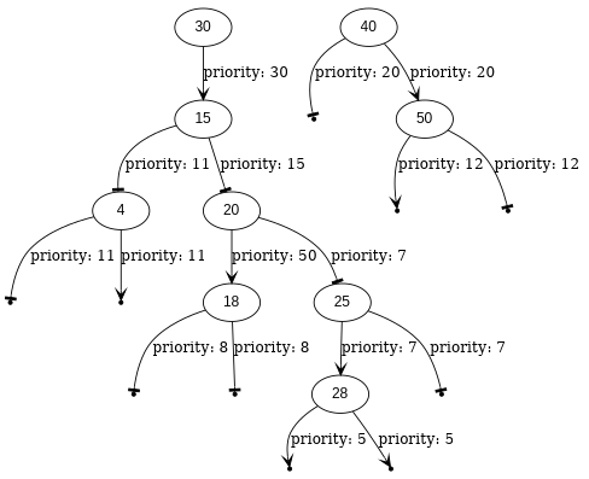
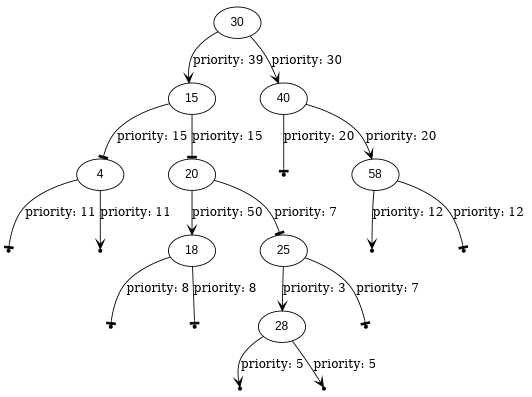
  digraph {
    node [fontname=Arial shape=point]
    edge [arrowhead=vee]
    30 [shape=""]
    15 [shape=""]
    40 [shape=""]
    n4 [label=4 shape=""]
    20 [shape=""]
    null7
-   50 [shape=""]
+   50 [label=58 shape=""]
    null0
    null1
    18 [shape=""]
    25 [shape=""]
    null2
    null3
    n14 [label=28 shape=""]
    null6
    null4
    null5
    null8
    null9
-   30 -> 15 [label="priority: 30"]
-   15 -> n4 [arrowhead=tee label="priority: 11"]
+   30 -> 15 [label="priority: 39"]
+   30 -> 40 [label="priority: 30"]
+   15 -> n4 [arrowhead=tee label="priority: 15"]
    15 -> 20 [arrowhead=tee label="priority: 15"]
    40 -> null7 [arrowhead=tee label="priority: 20"]
    40 -> 50 [label="priority: 20"]
    n4 -> null0 [arrowhead=tee label="priority: 11"]
    n4 -> null1 [label="priority: 11"]
    20 -> 18 [label="priority: 50"]
    20 -> 25 [arrowhead=tee label="priority: 7"]
    50 -> null8 [label="priority: 12"]
    50 -> null9 [arrowhead=tee label="priority: 12"]
    18 -> null2 [arrowhead=tee label="priority: 8"]
    18 -> null3 [arrowhead=tee label="priority: 8"]
-   25 -> n14 [label="priority: 7"]
+   25 -> n14 [label="priority: 3"]
    25 -> null6 [arrowhead=tee label="priority: 7"]
    n14 -> null4 [label="priority: 5"]
    n14 -> null5 [label="priority: 5"]
  }
